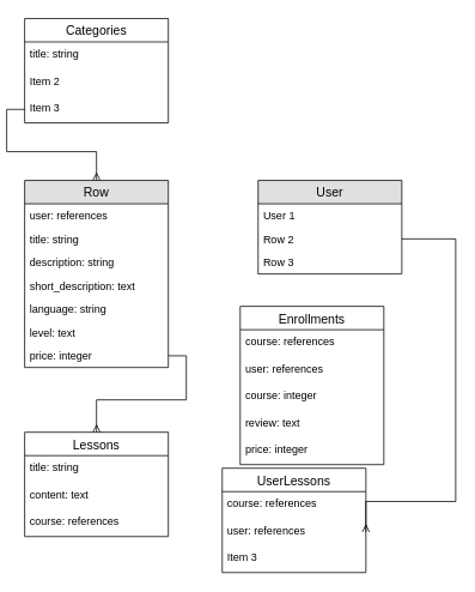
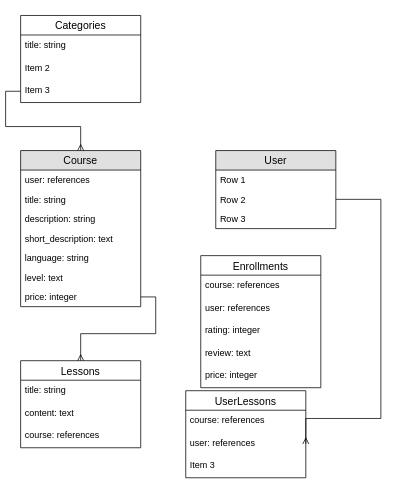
  <mxCell id="0" />
  <mxCell id="1" parent="0" />
  <mxCell id="2" value="User" style="swimlane;fontStyle=0;childLayout=stackLayout;horizontal=1;startSize=26;fillColor=#e0e0e0;horizontalStack=0;resizeParent=1;resizeParentMax=0;resizeLast=0;collapsible=1;marginBottom=0;swimlaneFillColor=#ffffff;align=center;fontSize=14;" parent="1" vertex="1"><mxGeometry x="280" y="200" width="160" height="104" as="geometry" /></mxCell>
- <mxCell id="3" value="User 1" style="text;strokeColor=none;fillColor=none;spacingLeft=4;spacingRight=4;overflow=hidden;rotatable=0;points=[[0,0.5],[1,0.5]];portConstraint=eastwest;fontSize=12;" parent="2" vertex="1"><mxGeometry y="26" width="160" height="26" as="geometry" /></mxCell>
+ <mxCell id="3" value="Row 1" style="text;strokeColor=none;fillColor=none;spacingLeft=4;spacingRight=4;overflow=hidden;rotatable=0;points=[[0,0.5],[1,0.5]];portConstraint=eastwest;fontSize=12;" parent="2" vertex="1"><mxGeometry y="26" width="160" height="26" as="geometry" /></mxCell>
  <mxCell id="4" value="Row 2" style="text;strokeColor=none;fillColor=none;spacingLeft=4;spacingRight=4;overflow=hidden;rotatable=0;points=[[0,0.5],[1,0.5]];portConstraint=eastwest;fontSize=12;" parent="2" vertex="1"><mxGeometry y="52" width="160" height="26" as="geometry" /></mxCell>
  <mxCell id="5" value="Row 3" style="text;strokeColor=none;fillColor=none;spacingLeft=4;spacingRight=4;overflow=hidden;rotatable=0;points=[[0,0.5],[1,0.5]];portConstraint=eastwest;fontSize=12;" parent="2" vertex="1"><mxGeometry y="78" width="160" height="26" as="geometry" /></mxCell>
- <mxCell id="6" value="Row" style="swimlane;fontStyle=0;childLayout=stackLayout;horizontal=1;startSize=26;fillColor=#e0e0e0;horizontalStack=0;resizeParent=1;resizeParentMax=0;resizeLast=0;collapsible=1;marginBottom=0;swimlaneFillColor=#ffffff;align=center;fontSize=14;" parent="1" vertex="1"><mxGeometry x="20" y="200" width="160" height="208" as="geometry"><mxRectangle x="350" y="240" width="80" height="26" as="alternateBounds" /></mxGeometry></mxCell>
+ <mxCell id="6" value="Course" style="swimlane;fontStyle=0;childLayout=stackLayout;horizontal=1;startSize=26;fillColor=#e0e0e0;horizontalStack=0;resizeParent=1;resizeParentMax=0;resizeLast=0;collapsible=1;marginBottom=0;swimlaneFillColor=#ffffff;align=center;fontSize=14;" parent="1" vertex="1"><mxGeometry x="20" y="200" width="160" height="208" as="geometry"><mxRectangle x="350" y="240" width="80" height="26" as="alternateBounds" /></mxGeometry></mxCell>
  <mxCell id="7" value="user: references" style="text;strokeColor=none;fillColor=none;spacingLeft=4;spacingRight=4;overflow=hidden;rotatable=0;points=[[0,0.5],[1,0.5]];portConstraint=eastwest;fontSize=12;" parent="6" vertex="1"><mxGeometry y="26" width="160" height="26" as="geometry" /></mxCell>
  <mxCell id="8" value="title: string" style="text;strokeColor=none;fillColor=none;spacingLeft=4;spacingRight=4;overflow=hidden;rotatable=0;points=[[0,0.5],[1,0.5]];portConstraint=eastwest;fontSize=12;" parent="6" vertex="1"><mxGeometry y="52" width="160" height="26" as="geometry" /></mxCell>
  <mxCell id="9" value="description: string" style="text;strokeColor=none;fillColor=none;spacingLeft=4;spacingRight=4;overflow=hidden;rotatable=0;points=[[0,0.5],[1,0.5]];portConstraint=eastwest;fontSize=12;" parent="6" vertex="1"><mxGeometry y="78" width="160" height="26" as="geometry" /></mxCell>
  <mxCell id="10" value="short_description: text" style="text;strokeColor=none;fillColor=none;spacingLeft=4;spacingRight=4;overflow=hidden;rotatable=0;points=[[0,0.5],[1,0.5]];portConstraint=eastwest;fontSize=12;" parent="6" vertex="1"><mxGeometry y="104" width="160" height="26" as="geometry" /></mxCell>
  <mxCell id="11" value="language: string" style="text;strokeColor=none;fillColor=none;spacingLeft=4;spacingRight=4;overflow=hidden;rotatable=0;points=[[0,0.5],[1,0.5]];portConstraint=eastwest;fontSize=12;" parent="6" vertex="1"><mxGeometry y="130" width="160" height="26" as="geometry" /></mxCell>
  <mxCell id="12" value="level: text" style="text;strokeColor=none;fillColor=none;spacingLeft=4;spacingRight=4;overflow=hidden;rotatable=0;points=[[0,0.5],[1,0.5]];portConstraint=eastwest;fontSize=12;" parent="6" vertex="1"><mxGeometry y="156" width="160" height="26" as="geometry" /></mxCell>
  <mxCell id="13" value="price: integer" style="text;strokeColor=none;fillColor=none;spacingLeft=4;spacingRight=4;overflow=hidden;rotatable=0;points=[[0,0.5],[1,0.5]];portConstraint=eastwest;fontSize=12;" parent="6" vertex="1"><mxGeometry y="182" width="160" height="26" as="geometry" /></mxCell>
  <mxCell id="14" value="Categories" style="swimlane;fontStyle=0;childLayout=stackLayout;horizontal=1;startSize=26;horizontalStack=0;resizeParent=1;resizeParentMax=0;resizeLast=0;collapsible=1;marginBottom=0;align=center;fontSize=14;" parent="1" vertex="1"><mxGeometry x="20" y="20" width="160" height="116" as="geometry" /></mxCell>
  <mxCell id="15" value="title: string" style="text;strokeColor=none;fillColor=none;spacingLeft=4;spacingRight=4;overflow=hidden;rotatable=0;points=[[0,0.5],[1,0.5]];portConstraint=eastwest;fontSize=12;" parent="14" vertex="1"><mxGeometry y="26" width="160" height="30" as="geometry" /></mxCell>
  <mxCell id="16" value="Item 2" style="text;strokeColor=none;fillColor=none;spacingLeft=4;spacingRight=4;overflow=hidden;rotatable=0;points=[[0,0.5],[1,0.5]];portConstraint=eastwest;fontSize=12;" parent="14" vertex="1"><mxGeometry y="56" width="160" height="30" as="geometry" /></mxCell>
  <mxCell id="17" value="Item 3" style="text;strokeColor=none;fillColor=none;spacingLeft=4;spacingRight=4;overflow=hidden;rotatable=0;points=[[0,0.5],[1,0.5]];portConstraint=eastwest;fontSize=12;" parent="14" vertex="1"><mxGeometry y="86" width="160" height="30" as="geometry" /></mxCell>
  <mxCell id="18" style="edgeStyle=orthogonalEdgeStyle;rounded=0;orthogonalLoop=1;jettySize=auto;html=1;exitX=0;exitY=0.5;exitDx=0;exitDy=0;entryX=0.5;entryY=0;entryDx=0;entryDy=0;endArrow=ERmany;endFill=0;" parent="1" source="17" target="6" edge="1"><mxGeometry relative="1" as="geometry" /></mxCell>
  <mxCell id="19" value="Lessons" style="swimlane;fontStyle=0;childLayout=stackLayout;horizontal=1;startSize=26;horizontalStack=0;resizeParent=1;resizeParentMax=0;resizeLast=0;collapsible=1;marginBottom=0;align=center;fontSize=14;" parent="1" vertex="1"><mxGeometry x="20" y="480" width="160" height="116" as="geometry" /></mxCell>
  <mxCell id="20" value="title: string" style="text;strokeColor=none;fillColor=none;spacingLeft=4;spacingRight=4;overflow=hidden;rotatable=0;points=[[0,0.5],[1,0.5]];portConstraint=eastwest;fontSize=12;" parent="19" vertex="1"><mxGeometry y="26" width="160" height="30" as="geometry" /></mxCell>
  <mxCell id="21" value="content: text&#10;" style="text;strokeColor=none;fillColor=none;spacingLeft=4;spacingRight=4;overflow=hidden;rotatable=0;points=[[0,0.5],[1,0.5]];portConstraint=eastwest;fontSize=12;" parent="19" vertex="1"><mxGeometry y="56" width="160" height="30" as="geometry" /></mxCell>
  <mxCell id="22" value="course: references" style="text;strokeColor=none;fillColor=none;spacingLeft=4;spacingRight=4;overflow=hidden;rotatable=0;points=[[0,0.5],[1,0.5]];portConstraint=eastwest;fontSize=12;" parent="19" vertex="1"><mxGeometry y="86" width="160" height="30" as="geometry" /></mxCell>
  <mxCell id="23" style="edgeStyle=orthogonalEdgeStyle;rounded=0;orthogonalLoop=1;jettySize=auto;html=1;exitX=1;exitY=0.5;exitDx=0;exitDy=0;entryX=0.5;entryY=0;entryDx=0;entryDy=0;endArrow=ERmany;endFill=0;" parent="1" source="13" target="19" edge="1"><mxGeometry relative="1" as="geometry" /></mxCell>
  <mxCell id="24" value="UserLessons" style="swimlane;fontStyle=0;childLayout=stackLayout;horizontal=1;startSize=26;horizontalStack=0;resizeParent=1;resizeParentMax=0;resizeLast=0;collapsible=1;marginBottom=0;align=center;fontSize=14;" parent="1" vertex="1"><mxGeometry x="240" y="520" width="160" height="116" as="geometry" /></mxCell>
  <mxCell id="25" value="course: references" style="text;strokeColor=none;fillColor=none;spacingLeft=4;spacingRight=4;overflow=hidden;rotatable=0;points=[[0,0.5],[1,0.5]];portConstraint=eastwest;fontSize=12;" parent="24" vertex="1"><mxGeometry y="26" width="160" height="30" as="geometry" /></mxCell>
  <mxCell id="26" value="user: references" style="text;strokeColor=none;fillColor=none;spacingLeft=4;spacingRight=4;overflow=hidden;rotatable=0;points=[[0,0.5],[1,0.5]];portConstraint=eastwest;fontSize=12;" parent="24" vertex="1"><mxGeometry y="56" width="160" height="30" as="geometry" /></mxCell>
  <mxCell id="27" value="Item 3" style="text;strokeColor=none;fillColor=none;spacingLeft=4;spacingRight=4;overflow=hidden;rotatable=0;points=[[0,0.5],[1,0.5]];portConstraint=eastwest;fontSize=12;" parent="24" vertex="1"><mxGeometry y="86" width="160" height="30" as="geometry" /></mxCell>
  <mxCell id="28" style="edgeStyle=orthogonalEdgeStyle;rounded=0;orthogonalLoop=1;jettySize=auto;html=1;exitX=1;exitY=0.5;exitDx=0;exitDy=0;entryX=1;entryY=0.5;entryDx=0;entryDy=0;endArrow=ERmany;endFill=0;" parent="1" source="4" target="26" edge="1"><mxGeometry relative="1" as="geometry"><Array as="points"><mxPoint x="500" y="265" /><mxPoint x="500" y="557" /></Array></mxGeometry></mxCell>
  <mxCell id="29" value="Enrollments" style="swimlane;fontStyle=0;childLayout=stackLayout;horizontal=1;startSize=26;horizontalStack=0;resizeParent=1;resizeParentMax=0;resizeLast=0;collapsible=1;marginBottom=0;align=center;fontSize=14;" parent="1" vertex="1"><mxGeometry x="260" y="340" width="160" height="176" as="geometry" /></mxCell>
  <mxCell id="30" value="course: references" style="text;strokeColor=none;fillColor=none;spacingLeft=4;spacingRight=4;overflow=hidden;rotatable=0;points=[[0,0.5],[1,0.5]];portConstraint=eastwest;fontSize=12;" parent="29" vertex="1"><mxGeometry y="26" width="160" height="30" as="geometry" /></mxCell>
  <mxCell id="31" value="user: references" style="text;strokeColor=none;fillColor=none;spacingLeft=4;spacingRight=4;overflow=hidden;rotatable=0;points=[[0,0.5],[1,0.5]];portConstraint=eastwest;fontSize=12;" parent="29" vertex="1"><mxGeometry y="56" width="160" height="30" as="geometry" /></mxCell>
- <mxCell id="32" value="course: integer" style="text;strokeColor=none;fillColor=none;spacingLeft=4;spacingRight=4;overflow=hidden;rotatable=0;points=[[0,0.5],[1,0.5]];portConstraint=eastwest;fontSize=12;" parent="29" vertex="1"><mxGeometry y="86" width="160" height="30" as="geometry" /></mxCell>
+ <mxCell id="32" value="rating: integer" style="text;strokeColor=none;fillColor=none;spacingLeft=4;spacingRight=4;overflow=hidden;rotatable=0;points=[[0,0.5],[1,0.5]];portConstraint=eastwest;fontSize=12;" parent="29" vertex="1"><mxGeometry y="86" width="160" height="30" as="geometry" /></mxCell>
  <mxCell id="33" value="review: text" style="text;strokeColor=none;fillColor=none;spacingLeft=4;spacingRight=4;overflow=hidden;rotatable=0;points=[[0,0.5],[1,0.5]];portConstraint=eastwest;fontSize=12;" parent="29" vertex="1"><mxGeometry y="116" width="160" height="30" as="geometry" /></mxCell>
  <mxCell id="34" value="price: integer" style="text;strokeColor=none;fillColor=none;spacingLeft=4;spacingRight=4;overflow=hidden;rotatable=0;points=[[0,0.5],[1,0.5]];portConstraint=eastwest;fontSize=12;" vertex="1" parent="29"><mxGeometry y="146" width="160" height="30" as="geometry" /></mxCell>
